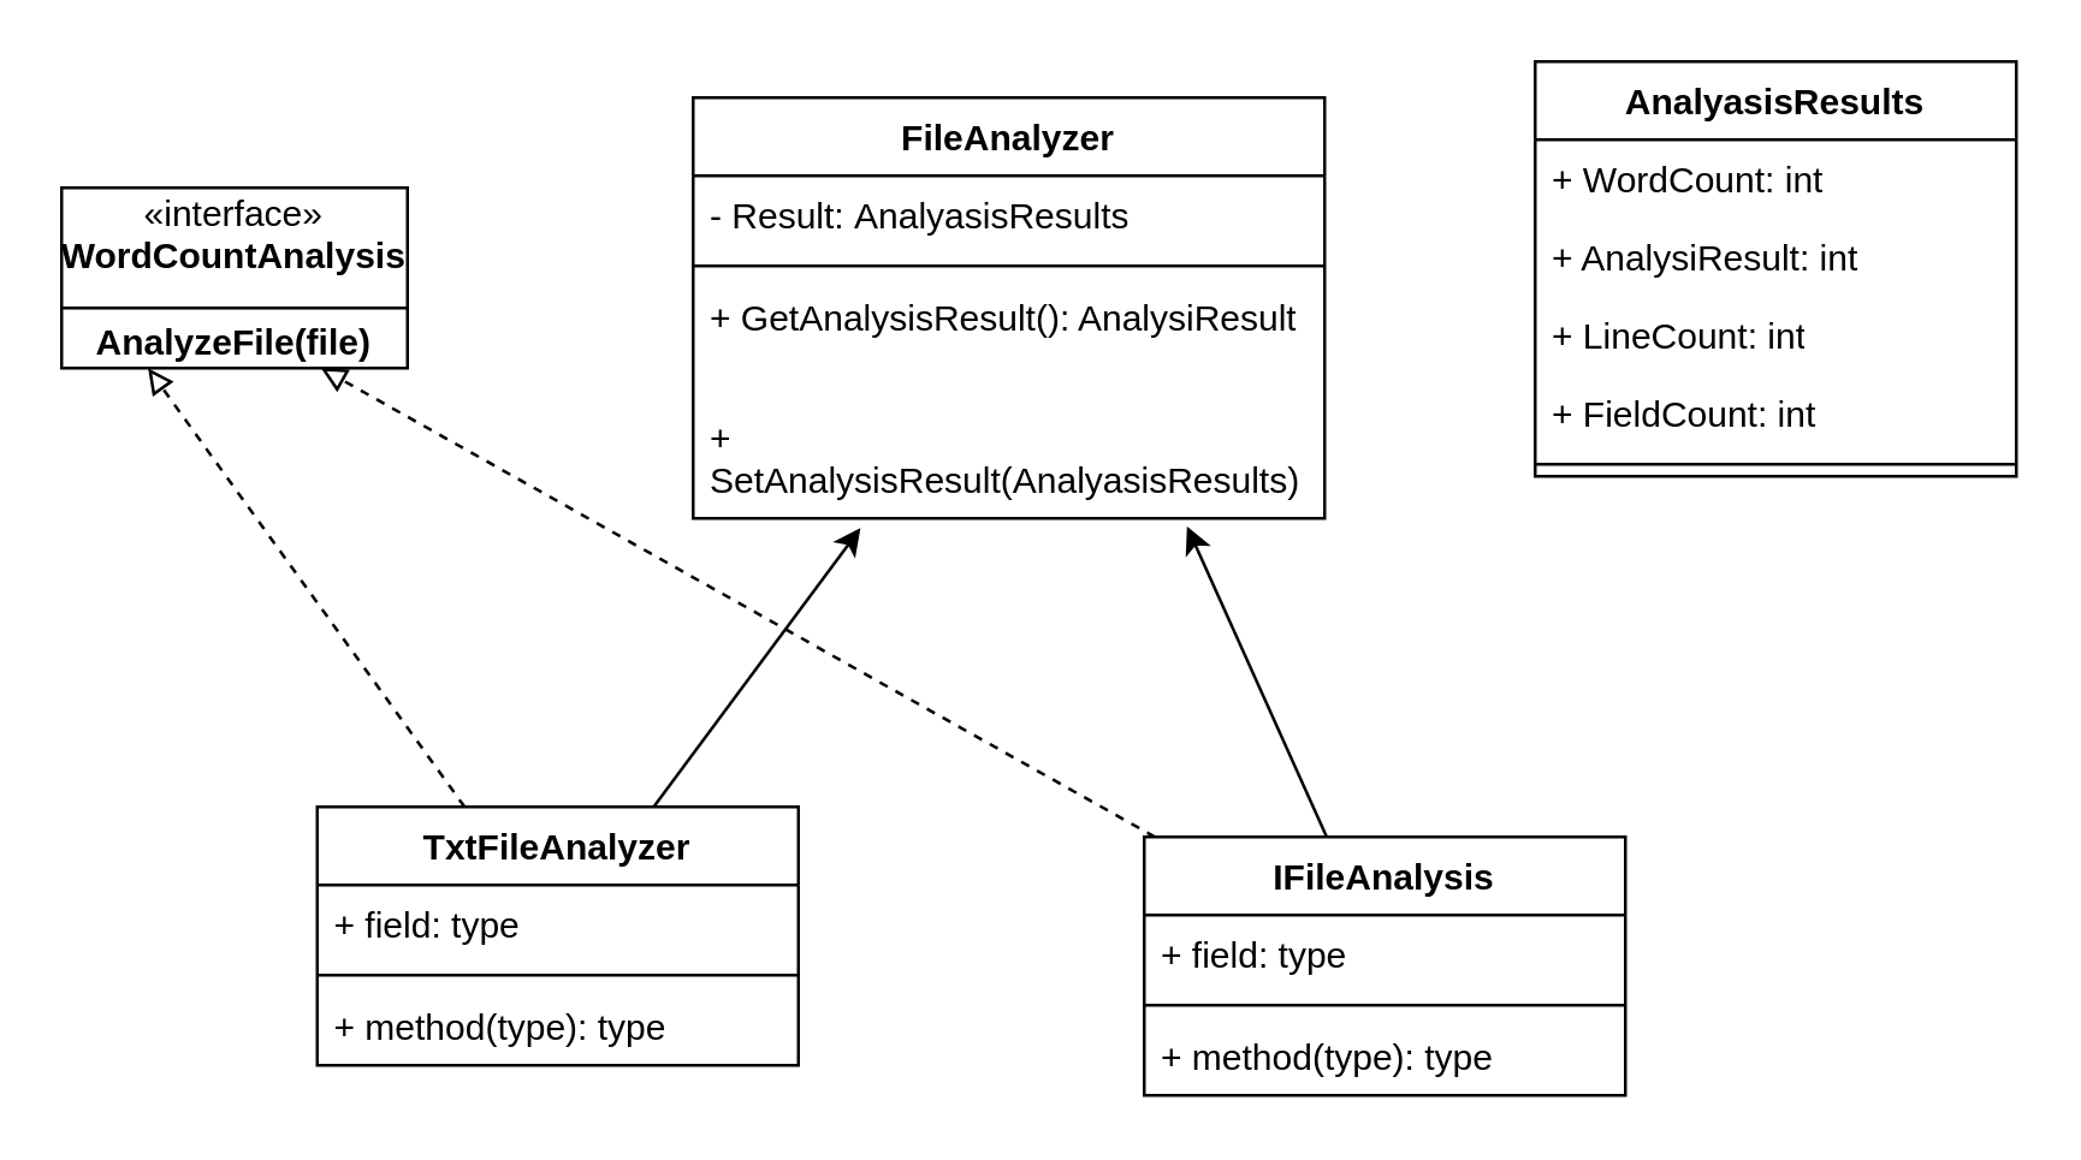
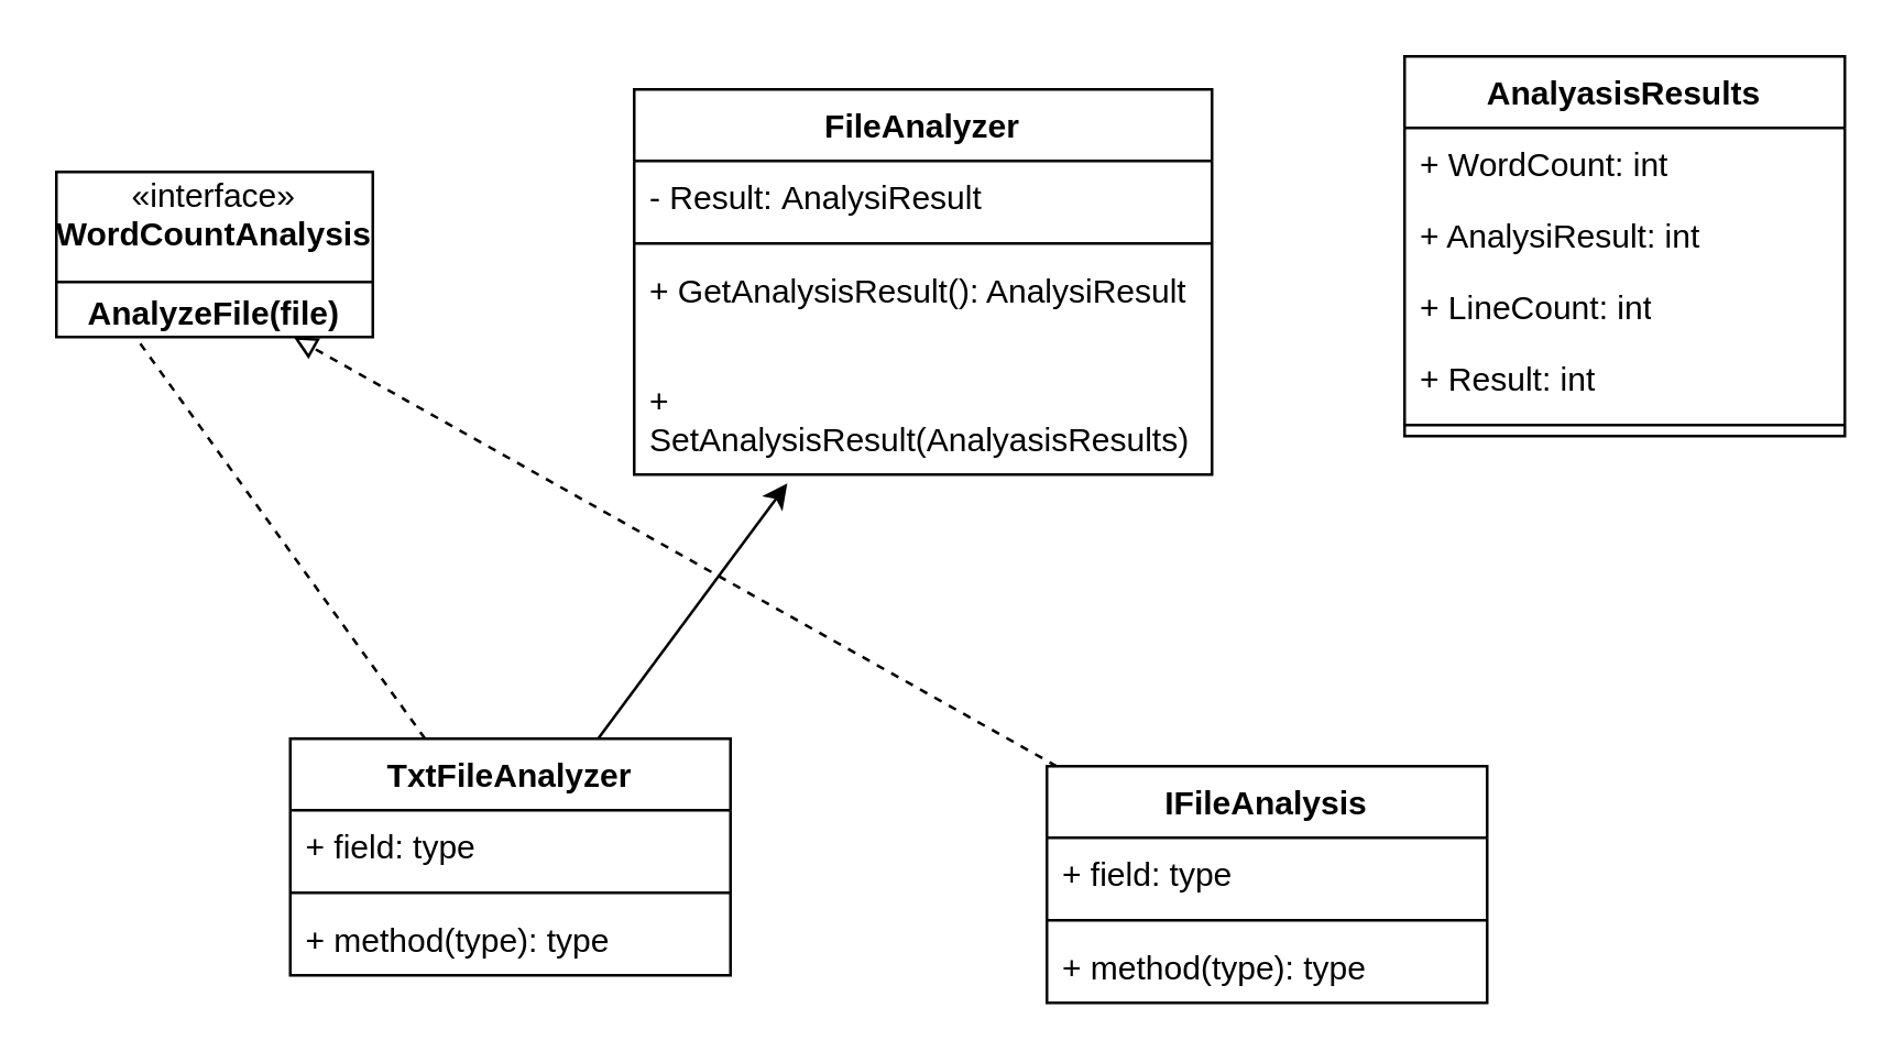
  <mxCell id="0" />
  <mxCell id="1" parent="0" />
  <mxCell id="2" value="FileAnalyzer" style="swimlane;fontStyle=1;align=center;verticalAlign=top;childLayout=stackLayout;horizontal=1;startSize=26;horizontalStack=0;resizeParent=1;resizeParentMax=0;resizeLast=0;collapsible=1;marginBottom=0;whiteSpace=wrap;html=1;fillColor=default;strokeColor=default;" vertex="1" parent="1"><mxGeometry x="230" y="32" width="210" height="140" as="geometry" /></mxCell>
- <mxCell id="3" value="- Result:&amp;nbsp;&lt;span style=&quot;text-align: center;&quot;&gt;AnalyasisResults&lt;/span&gt;" style="text;strokeColor=none;fillColor=none;align=left;verticalAlign=top;spacingLeft=4;spacingRight=4;overflow=hidden;rotatable=0;points=[[0,0.5],[1,0.5]];portConstraint=eastwest;whiteSpace=wrap;html=1;" vertex="1" parent="2"><mxGeometry y="26" width="210" height="26" as="geometry" /></mxCell>
+ <mxCell id="3" value="- Result:&amp;nbsp;&lt;span style=&quot;text-align: center;&quot;&gt;AnalysiResult&lt;/span&gt;" style="text;strokeColor=none;fillColor=none;align=left;verticalAlign=top;spacingLeft=4;spacingRight=4;overflow=hidden;rotatable=0;points=[[0,0.5],[1,0.5]];portConstraint=eastwest;whiteSpace=wrap;html=1;" vertex="1" parent="2"><mxGeometry y="26" width="210" height="26" as="geometry" /></mxCell>
  <mxCell id="4" value="" style="line;strokeWidth=1;fillColor=none;align=left;verticalAlign=middle;spacingTop=-1;spacingLeft=3;spacingRight=3;rotatable=0;labelPosition=right;points=[];portConstraint=eastwest;strokeColor=inherit;" vertex="1" parent="2"><mxGeometry y="52" width="210" height="8" as="geometry" /></mxCell>
  <mxCell id="5" value="+ GetAnalysisResult(): AnalysiResult" style="text;strokeColor=none;fillColor=none;align=left;verticalAlign=top;spacingLeft=4;spacingRight=4;overflow=hidden;rotatable=0;points=[[0,0.5],[1,0.5]];portConstraint=eastwest;whiteSpace=wrap;html=1;" vertex="1" parent="2"><mxGeometry y="60" width="210" height="40" as="geometry" /></mxCell>
  <mxCell id="6" value="+ SetAnalysisResult(AnalyasisResults)" style="text;strokeColor=none;fillColor=none;align=left;verticalAlign=top;spacingLeft=4;spacingRight=4;overflow=hidden;rotatable=0;points=[[0,0.5],[1,0.5]];portConstraint=eastwest;whiteSpace=wrap;html=1;" vertex="1" parent="2"><mxGeometry y="100" width="210" height="40" as="geometry" /></mxCell>
  <mxCell id="7" value="AnalyasisResults" style="swimlane;fontStyle=1;align=center;verticalAlign=top;childLayout=stackLayout;horizontal=1;startSize=26;horizontalStack=0;resizeParent=1;resizeParentMax=0;resizeLast=0;collapsible=1;marginBottom=0;whiteSpace=wrap;html=1;" vertex="1" parent="1"><mxGeometry x="510" y="20" width="160" height="138" as="geometry" /></mxCell>
  <mxCell id="8" value="+ WordCount: int" style="text;strokeColor=none;fillColor=none;align=left;verticalAlign=top;spacingLeft=4;spacingRight=4;overflow=hidden;rotatable=0;points=[[0,0.5],[1,0.5]];portConstraint=eastwest;whiteSpace=wrap;html=1;" vertex="1" parent="7"><mxGeometry y="26" width="160" height="26" as="geometry" /></mxCell>
  <mxCell id="9" value="+ AnalysiResult: int" style="text;strokeColor=none;fillColor=none;align=left;verticalAlign=top;spacingLeft=4;spacingRight=4;overflow=hidden;rotatable=0;points=[[0,0.5],[1,0.5]];portConstraint=eastwest;whiteSpace=wrap;html=1;" vertex="1" parent="7"><mxGeometry y="52" width="160" height="26" as="geometry" /></mxCell>
  <mxCell id="10" value="+ LineCount: int" style="text;strokeColor=none;fillColor=none;align=left;verticalAlign=top;spacingLeft=4;spacingRight=4;overflow=hidden;rotatable=0;points=[[0,0.5],[1,0.5]];portConstraint=eastwest;whiteSpace=wrap;html=1;" vertex="1" parent="7"><mxGeometry y="78" width="160" height="26" as="geometry" /></mxCell>
- <mxCell id="11" value="+ FieldCount: int" style="text;strokeColor=none;fillColor=none;align=left;verticalAlign=top;spacingLeft=4;spacingRight=4;overflow=hidden;rotatable=0;points=[[0,0.5],[1,0.5]];portConstraint=eastwest;whiteSpace=wrap;html=1;" vertex="1" parent="7"><mxGeometry y="104" width="160" height="26" as="geometry" /></mxCell>
+ <mxCell id="11" value="+ Result: int" style="text;strokeColor=none;fillColor=none;align=left;verticalAlign=top;spacingLeft=4;spacingRight=4;overflow=hidden;rotatable=0;points=[[0,0.5],[1,0.5]];portConstraint=eastwest;whiteSpace=wrap;html=1;" vertex="1" parent="7"><mxGeometry y="104" width="160" height="26" as="geometry" /></mxCell>
  <mxCell id="12" value="" style="line;strokeWidth=1;fillColor=none;align=left;verticalAlign=middle;spacingTop=-1;spacingLeft=3;spacingRight=3;rotatable=0;labelPosition=right;points=[];portConstraint=eastwest;strokeColor=inherit;" vertex="1" parent="7"><mxGeometry y="130" width="160" height="8" as="geometry" /></mxCell>
- <mxCell id="13" style="rounded=0;orthogonalLoop=1;jettySize=auto;html=1;dashed=1;endArrow=block;endFill=0;entryX=0.25;entryY=1;entryDx=0;entryDy=0;" edge="1" parent="1" source="14" target="24"><mxGeometry relative="1" as="geometry"><mxPoint x="40" y="188" as="targetPoint" /></mxGeometry></mxCell>
+ <mxCell id="13" style="rounded=0;orthogonalLoop=1;jettySize=auto;html=1;dashed=1;endArrow=none;endFill=0;entryX=0.25;entryY=1;entryDx=0;entryDy=0;" edge="1" parent="1" source="14" target="24"><mxGeometry relative="1" as="geometry"><mxPoint x="40" y="188" as="targetPoint" /></mxGeometry></mxCell>
  <mxCell id="14" value="TxtFileAnalyzer" style="swimlane;fontStyle=1;align=center;verticalAlign=top;childLayout=stackLayout;horizontal=1;startSize=26;horizontalStack=0;resizeParent=1;resizeParentMax=0;resizeLast=0;collapsible=1;marginBottom=0;whiteSpace=wrap;html=1;" vertex="1" parent="1"><mxGeometry x="105" y="268" width="160" height="86" as="geometry" /></mxCell>
  <mxCell id="15" value="+ field: type" style="text;strokeColor=none;fillColor=none;align=left;verticalAlign=top;spacingLeft=4;spacingRight=4;overflow=hidden;rotatable=0;points=[[0,0.5],[1,0.5]];portConstraint=eastwest;whiteSpace=wrap;html=1;" vertex="1" parent="14"><mxGeometry y="26" width="160" height="26" as="geometry" /></mxCell>
  <mxCell id="16" value="" style="line;strokeWidth=1;fillColor=none;align=left;verticalAlign=middle;spacingTop=-1;spacingLeft=3;spacingRight=3;rotatable=0;labelPosition=right;points=[];portConstraint=eastwest;strokeColor=inherit;" vertex="1" parent="14"><mxGeometry y="52" width="160" height="8" as="geometry" /></mxCell>
  <mxCell id="17" value="+ method(type): type" style="text;strokeColor=none;fillColor=none;align=left;verticalAlign=top;spacingLeft=4;spacingRight=4;overflow=hidden;rotatable=0;points=[[0,0.5],[1,0.5]];portConstraint=eastwest;whiteSpace=wrap;html=1;" vertex="1" parent="14"><mxGeometry y="60" width="160" height="26" as="geometry" /></mxCell>
  <mxCell id="18" style="rounded=0;orthogonalLoop=1;jettySize=auto;html=1;entryX=0.75;entryY=1;entryDx=0;entryDy=0;dashed=1;endArrow=block;endFill=0;" edge="1" parent="1" source="20" target="24"><mxGeometry relative="1" as="geometry" /></mxCell>
- <mxCell id="19" style="rounded=0;orthogonalLoop=1;jettySize=auto;html=1;entryX=0.782;entryY=1.067;entryDx=0;entryDy=0;entryPerimeter=0;" edge="1" parent="1" source="20" target="6"><mxGeometry relative="1" as="geometry"><mxPoint x="340" y="168" as="targetPoint" /></mxGeometry></mxCell>
  <mxCell id="20" value="IFileAnalysis" style="swimlane;fontStyle=1;align=center;verticalAlign=top;childLayout=stackLayout;horizontal=1;startSize=26;horizontalStack=0;resizeParent=1;resizeParentMax=0;resizeLast=0;collapsible=1;marginBottom=0;whiteSpace=wrap;html=1;" vertex="1" parent="1"><mxGeometry x="380" y="278" width="160" height="86" as="geometry" /></mxCell>
  <mxCell id="21" value="+ field: type" style="text;strokeColor=none;fillColor=none;align=left;verticalAlign=top;spacingLeft=4;spacingRight=4;overflow=hidden;rotatable=0;points=[[0,0.5],[1,0.5]];portConstraint=eastwest;whiteSpace=wrap;html=1;" vertex="1" parent="20"><mxGeometry y="26" width="160" height="26" as="geometry" /></mxCell>
  <mxCell id="22" value="" style="line;strokeWidth=1;fillColor=none;align=left;verticalAlign=middle;spacingTop=-1;spacingLeft=3;spacingRight=3;rotatable=0;labelPosition=right;points=[];portConstraint=eastwest;strokeColor=inherit;" vertex="1" parent="20"><mxGeometry y="52" width="160" height="8" as="geometry" /></mxCell>
  <mxCell id="23" value="+ method(type): type" style="text;strokeColor=none;fillColor=none;align=left;verticalAlign=top;spacingLeft=4;spacingRight=4;overflow=hidden;rotatable=0;points=[[0,0.5],[1,0.5]];portConstraint=eastwest;whiteSpace=wrap;html=1;" vertex="1" parent="20"><mxGeometry y="60" width="160" height="26" as="geometry" /></mxCell>
  <mxCell id="24" value="«interface»&lt;br&gt;&lt;b&gt;WordCount&lt;/b&gt;&lt;span style=&quot;font-weight: 700;&quot;&gt;Analysis&lt;/span&gt;&lt;div&gt;&lt;span style=&quot;font-weight: 700;&quot;&gt;&lt;br&gt;&lt;/span&gt;&lt;/div&gt;&lt;div&gt;&lt;span style=&quot;font-weight: 700;&quot;&gt;AnalyzeFile(file)&lt;/span&gt;&lt;/div&gt;" style="html=1;whiteSpace=wrap;" vertex="1" parent="1"><mxGeometry x="20" y="62" width="115" height="60" as="geometry" /></mxCell>
  <mxCell id="25" value="" style="line;strokeWidth=1;fillColor=none;align=left;verticalAlign=middle;spacingTop=-1;spacingLeft=3;spacingRight=3;rotatable=0;labelPosition=right;points=[];portConstraint=eastwest;strokeColor=inherit;" vertex="1" parent="1"><mxGeometry x="20" y="98" width="115" height="8" as="geometry" /></mxCell>
  <mxCell id="26" style="rounded=0;orthogonalLoop=1;jettySize=auto;html=1;entryX=0.265;entryY=1.081;entryDx=0;entryDy=0;entryPerimeter=0;" edge="1" parent="1" source="14" target="6"><mxGeometry relative="1" as="geometry"><mxPoint x="180" y="218" as="targetPoint" /></mxGeometry></mxCell>
